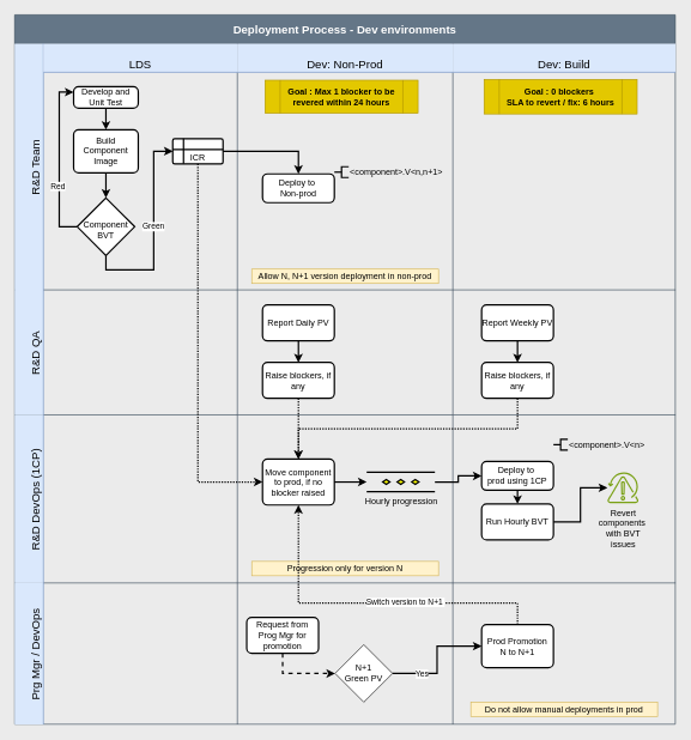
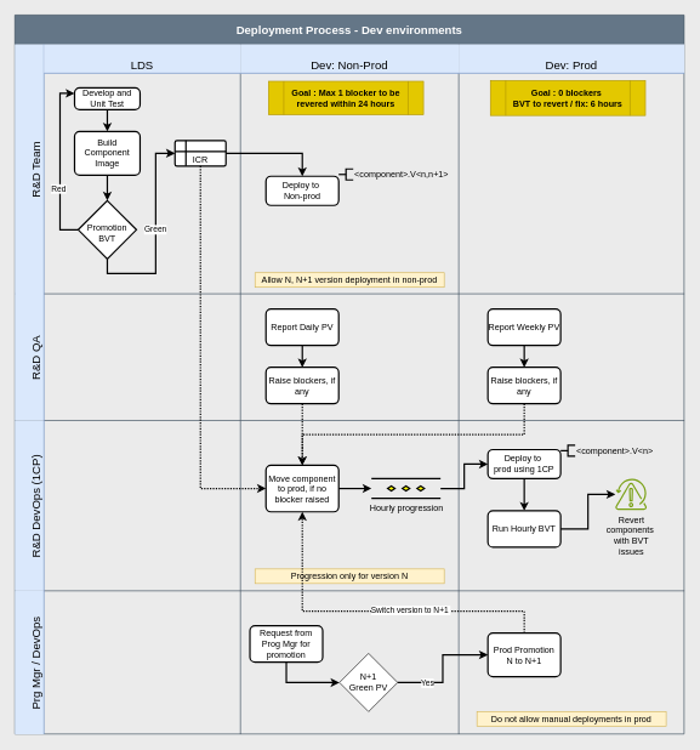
  <mxCell id="0" />
  <mxCell id="1" parent="0" />
  <mxCell id="2" value="Deployment Process - Dev environments" style="shape=table;childLayout=tableLayout;startSize=40;collapsible=0;recursiveResize=0;expand=0;fontSize=16;fontStyle=1;fillColor=#647687;fontColor=#ffffff;strokeColor=#314354;" parent="1" vertex="1"><mxGeometry x="20" y="20" width="919.626" height="987.682" as="geometry" /></mxCell>
  <mxCell id="3" value="R&amp;D Team" style="shape=tableRow;horizontal=0;swimlaneHead=0;swimlaneBody=0;top=0;left=0;strokeColor=#6c8ebf;bottom=0;right=0;dropTarget=0;fontStyle=0;fillColor=#dae8fc;points=[[0,0.5],[1,0.5]];portConstraint=eastwest;startSize=40;collapsible=0;recursiveResize=0;expand=0;fontSize=16;flipV=0;flipH=0;verticalAlign=bottom;" parent="2" vertex="1"><mxGeometry y="40" width="919.626" height="343" as="geometry" /></mxCell>
  <mxCell id="4" value="LDS" style="swimlane;swimlaneHead=0;swimlaneBody=0;fontStyle=0;strokeColor=#6c8ebf;connectable=0;fillColor=#dae8fc;startSize=40;collapsible=0;recursiveResize=0;expand=0;fontSize=16;verticalAlign=bottom;" parent="3" vertex="1"><mxGeometry x="40" width="270" height="343" as="geometry"><mxRectangle width="270" height="343" as="alternateBounds" /></mxGeometry></mxCell>
  <mxCell id="5" style="edgeStyle=orthogonalEdgeStyle;rounded=0;orthogonalLoop=1;jettySize=auto;html=1;exitX=0.5;exitY=1;exitDx=0;exitDy=0;entryX=0.5;entryY=0;entryDx=0;entryDy=0;strokeWidth=2;" parent="4" source="6" target="10" edge="1"><mxGeometry relative="1" as="geometry" /></mxCell>
  <mxCell id="6" value="Develop and Unit Test" style="rounded=1;whiteSpace=wrap;html=1;absoluteArcSize=1;arcSize=14;strokeWidth=2;" parent="4" vertex="1"><mxGeometry x="42" y="60" width="90" height="30" as="geometry" /></mxCell>
  <mxCell id="7" style="edgeStyle=orthogonalEdgeStyle;rounded=0;orthogonalLoop=1;jettySize=auto;html=1;exitX=0.5;exitY=1;exitDx=0;exitDy=0;entryX=0;entryY=0.5;entryDx=0;entryDy=0;strokeWidth=2;" parent="4" source="14" target="11" edge="1"><mxGeometry relative="1" as="geometry" /></mxCell>
  <mxCell id="8" value="Green" style="edgeLabel;html=1;align=center;verticalAlign=middle;resizable=0;points=[];" vertex="1" connectable="0" parent="7"><mxGeometry x="0.06" y="1" relative="1" as="geometry"><mxPoint as="offset" /></mxGeometry></mxCell>
  <mxCell id="9" style="edgeStyle=orthogonalEdgeStyle;rounded=0;orthogonalLoop=1;jettySize=auto;html=1;exitX=0.5;exitY=1;exitDx=0;exitDy=0;entryX=0.5;entryY=0;entryDx=0;entryDy=0;strokeWidth=2;" edge="1" parent="4" source="10" target="14"><mxGeometry relative="1" as="geometry" /></mxCell>
  <mxCell id="10" value="Build Component Image" style="rounded=1;whiteSpace=wrap;html=1;absoluteArcSize=1;arcSize=14;strokeWidth=2;" parent="4" vertex="1"><mxGeometry x="42" y="120" width="90" height="60" as="geometry" /></mxCell>
  <mxCell id="11" value="ICR" style="shape=internalStorage;whiteSpace=wrap;html=1;dx=15;dy=15;rounded=1;arcSize=8;strokeWidth=2;verticalAlign=bottom;" parent="4" vertex="1"><mxGeometry x="180" y="132.5" width="70" height="35" as="geometry" /></mxCell>
  <mxCell id="12" style="edgeStyle=orthogonalEdgeStyle;rounded=0;orthogonalLoop=1;jettySize=auto;html=1;exitX=0;exitY=0.5;exitDx=0;exitDy=0;entryX=0;entryY=0.25;entryDx=0;entryDy=0;strokeWidth=2;" edge="1" parent="4" source="14" target="6"><mxGeometry relative="1" as="geometry" /></mxCell>
  <mxCell id="13" value="Red" style="edgeLabel;html=1;align=center;verticalAlign=middle;resizable=0;points=[];" vertex="1" connectable="0" parent="12"><mxGeometry x="-0.296" y="3" relative="1" as="geometry"><mxPoint as="offset" /></mxGeometry></mxCell>
- <mxCell id="14" value="Component BVT" style="rhombus;whiteSpace=wrap;html=1;strokeWidth=2;spacingBottom=0;spacingTop=10;" vertex="1" parent="4"><mxGeometry x="47" y="215" width="80" height="80" as="geometry" /></mxCell>
+ <mxCell id="14" value="Promotion BVT" style="rhombus;whiteSpace=wrap;html=1;strokeWidth=2;spacingBottom=0;spacingTop=10;" vertex="1" parent="4"><mxGeometry x="47" y="215" width="80" height="80" as="geometry" /></mxCell>
  <mxCell id="15" value="Dev: Non-Prod" style="swimlane;swimlaneHead=0;swimlaneBody=0;fontStyle=0;strokeColor=#6c8ebf;connectable=0;fillColor=#dae8fc;startSize=40;collapsible=0;recursiveResize=0;expand=0;fontSize=16;verticalAlign=bottom;" parent="3" vertex="1"><mxGeometry x="310" width="300" height="343" as="geometry"><mxRectangle width="300" height="343" as="alternateBounds" /></mxGeometry></mxCell>
  <mxCell id="16" value="Deploy to&amp;nbsp;&lt;div&gt;Non-prod&lt;/div&gt;" style="rounded=1;whiteSpace=wrap;html=1;absoluteArcSize=1;arcSize=14;strokeWidth=2;" parent="15" vertex="1"><mxGeometry x="35" y="181.5" width="100" height="40" as="geometry" /></mxCell>
  <mxCell id="17" value="&amp;lt;component&amp;gt;.V&amp;lt;n,n+1&amp;gt;" style="strokeWidth=2;html=1;shape=mxgraph.flowchart.annotation_2;align=left;labelPosition=right;pointerEvents=1;" parent="15" vertex="1"><mxGeometry x="135" y="171.5" width="20" height="15" as="geometry" /></mxCell>
  <mxCell id="18" value="Allow N, N+1 version deployment in non-prod" style="html=1;dropTarget=0;whiteSpace=wrap;fillColor=#fff2cc;strokeColor=#d6b656;" parent="15" vertex="1"><mxGeometry x="20" y="314" width="260" height="20" as="geometry" /></mxCell>
  <mxCell id="19" value="Goal : Max 1 blocker to be revered within&amp;nbsp;&lt;span style=&quot;background-color: transparent; color: light-dark(rgb(0, 0, 0), rgb(237, 237, 237));&quot;&gt;24 hours&lt;/span&gt;" style="shape=process;whiteSpace=wrap;html=1;backgroundOutline=1;fillColor=#e3c800;strokeColor=#B09500;fontColor=#000000;fontStyle=1" vertex="1" parent="15"><mxGeometry x="38.5" y="51" width="213" height="46" as="geometry" /></mxCell>
- <mxCell id="20" value="Dev: Build" style="swimlane;swimlaneHead=0;swimlaneBody=0;fontStyle=0;strokeColor=#6c8ebf;connectable=0;fillColor=#dae8fc;startSize=40;collapsible=0;recursiveResize=0;expand=0;fontSize=16;verticalAlign=bottom;" parent="3" vertex="1"><mxGeometry x="610" width="310" height="343" as="geometry"><mxRectangle width="310" height="343" as="alternateBounds" /></mxGeometry></mxCell>
- <mxCell id="21" value="Goal : 0 blockers&amp;nbsp;&lt;div&gt;SLA to revert / fix: 6 hours&lt;/div&gt;" style="shape=process;whiteSpace=wrap;html=1;backgroundOutline=1;fillColor=#e3c800;strokeColor=#B09500;fontColor=#000000;fontStyle=1" vertex="1" parent="20"><mxGeometry x="43.5" y="50" width="213" height="48" as="geometry" /></mxCell>
+ <mxCell id="20" value="Dev: Prod" style="swimlane;swimlaneHead=0;swimlaneBody=0;fontStyle=0;strokeColor=#6c8ebf;connectable=0;fillColor=#dae8fc;startSize=40;collapsible=0;recursiveResize=0;expand=0;fontSize=16;verticalAlign=bottom;" parent="3" vertex="1"><mxGeometry x="610" width="310" height="343" as="geometry"><mxRectangle width="310" height="343" as="alternateBounds" /></mxGeometry></mxCell>
+ <mxCell id="21" value="Goal : 0 blockers&amp;nbsp;&lt;div&gt;BVT to revert / fix: 6 hours&lt;/div&gt;" style="shape=process;whiteSpace=wrap;html=1;backgroundOutline=1;fillColor=#e3c800;strokeColor=#B09500;fontColor=#000000;fontStyle=1" vertex="1" parent="20"><mxGeometry x="43.5" y="50" width="213" height="48" as="geometry" /></mxCell>
  <mxCell id="22" style="edgeStyle=orthogonalEdgeStyle;rounded=0;orthogonalLoop=1;jettySize=auto;html=1;exitX=1;exitY=0.5;exitDx=0;exitDy=0;entryX=0.5;entryY=0;entryDx=0;entryDy=0;strokeWidth=2;" parent="3" source="11" target="16" edge="1"><mxGeometry relative="1" as="geometry" /></mxCell>
  <mxCell id="23" value="R&amp;D QA" style="shape=tableRow;horizontal=0;swimlaneHead=0;swimlaneBody=0;top=0;left=0;strokeColor=#6c8ebf;bottom=0;right=0;dropTarget=0;fontStyle=0;fillColor=#dae8fc;points=[[0,0.5],[1,0.5]];portConstraint=eastwest;startSize=40;collapsible=0;recursiveResize=0;expand=0;fontSize=16;flipV=0;flipH=0;verticalAlign=bottom;" parent="2" vertex="1"><mxGeometry y="383" width="919.626" height="174" as="geometry" /></mxCell>
  <mxCell id="24" style="swimlane;swimlaneHead=0;swimlaneBody=0;fontStyle=0;connectable=0;strokeColor=#6c8ebf;fillColor=#dae8fc;startSize=0;collapsible=0;recursiveResize=0;expand=0;fontSize=16;verticalAlign=bottom;" parent="23" vertex="1"><mxGeometry x="40" width="270" height="174" as="geometry"><mxRectangle width="270" height="174" as="alternateBounds" /></mxGeometry></mxCell>
  <mxCell id="25" style="swimlane;swimlaneHead=0;swimlaneBody=0;fontStyle=0;connectable=0;strokeColor=#6c8ebf;fillColor=#dae8fc;startSize=0;collapsible=0;recursiveResize=0;expand=0;fontSize=16;verticalAlign=bottom;strokeWidth=2;" parent="23" vertex="1"><mxGeometry x="310" width="300" height="174" as="geometry"><mxRectangle width="300" height="174" as="alternateBounds" /></mxGeometry></mxCell>
  <mxCell id="26" style="edgeStyle=orthogonalEdgeStyle;rounded=0;orthogonalLoop=1;jettySize=auto;html=1;exitX=0.5;exitY=1;exitDx=0;exitDy=0;entryX=0.5;entryY=0;entryDx=0;entryDy=0;strokeWidth=2;" parent="25" source="27" target="28" edge="1"><mxGeometry relative="1" as="geometry" /></mxCell>
  <mxCell id="27" value="Report Daily PV" style="rounded=1;whiteSpace=wrap;html=1;absoluteArcSize=1;arcSize=14;strokeWidth=2;" parent="25" vertex="1"><mxGeometry x="35" y="21" width="100" height="50" as="geometry" /></mxCell>
  <mxCell id="28" value="Raise blockers, if any" style="rounded=1;whiteSpace=wrap;html=1;absoluteArcSize=1;arcSize=14;strokeWidth=2;" parent="25" vertex="1"><mxGeometry x="35" y="101" width="100" height="50" as="geometry" /></mxCell>
  <mxCell id="29" style="swimlane;swimlaneHead=0;swimlaneBody=0;fontStyle=0;connectable=0;strokeColor=#6c8ebf;fillColor=#dae8fc;startSize=0;collapsible=0;recursiveResize=0;expand=0;fontSize=16;verticalAlign=bottom;strokeWidth=2;" parent="23" vertex="1"><mxGeometry x="610" width="310" height="174" as="geometry"><mxRectangle width="310" height="174" as="alternateBounds" /></mxGeometry></mxCell>
  <mxCell id="30" style="edgeStyle=orthogonalEdgeStyle;rounded=0;orthogonalLoop=1;jettySize=auto;html=1;exitX=0.5;exitY=1;exitDx=0;exitDy=0;entryX=0.5;entryY=0;entryDx=0;entryDy=0;strokeWidth=2;" parent="29" source="31" target="32" edge="1"><mxGeometry relative="1" as="geometry" /></mxCell>
  <mxCell id="31" value="Report Weekly PV" style="rounded=1;whiteSpace=wrap;html=1;absoluteArcSize=1;arcSize=14;strokeWidth=2;" parent="29" vertex="1"><mxGeometry x="40" y="21" width="100" height="50" as="geometry" /></mxCell>
  <mxCell id="32" value="Raise blockers, if any" style="rounded=1;whiteSpace=wrap;html=1;absoluteArcSize=1;arcSize=14;strokeWidth=2;" parent="29" vertex="1"><mxGeometry x="40" y="101" width="100" height="50" as="geometry" /></mxCell>
  <mxCell id="33" value="R&amp;D DevOps (1CP)" style="shape=tableRow;horizontal=0;swimlaneHead=0;swimlaneBody=0;top=0;left=0;strokeColor=#6c8ebf;bottom=0;right=0;dropTarget=0;fontStyle=0;fillColor=#dae8fc;points=[[0,0.5],[1,0.5]];portConstraint=eastwest;startSize=40;collapsible=0;recursiveResize=0;expand=0;fontSize=16;flipV=0;flipH=0;verticalAlign=bottom;" parent="2" vertex="1"><mxGeometry y="557" width="919.626" height="234" as="geometry" /></mxCell>
  <mxCell id="34" style="swimlane;swimlaneHead=0;swimlaneBody=0;fontStyle=0;connectable=0;strokeColor=#6c8ebf;fillColor=#dae8fc;startSize=0;collapsible=0;recursiveResize=0;expand=0;fontSize=16;verticalAlign=bottom;" parent="33" vertex="1"><mxGeometry x="40" width="270" height="234" as="geometry"><mxRectangle width="270" height="234" as="alternateBounds" /></mxGeometry></mxCell>
  <mxCell id="35" value="" style="swimlane;swimlaneHead=0;swimlaneBody=0;fontStyle=0;connectable=0;strokeColor=#6c8ebf;fillColor=#dae8fc;startSize=0;collapsible=0;recursiveResize=0;expand=0;fontSize=16;verticalAlign=bottom;" parent="33" vertex="1"><mxGeometry x="310" width="300" height="234" as="geometry"><mxRectangle width="300" height="234" as="alternateBounds" /></mxGeometry></mxCell>
  <mxCell id="36" value="Move component to prod, if no blocker raised" style="rounded=1;whiteSpace=wrap;html=1;absoluteArcSize=1;arcSize=14;strokeWidth=2;" parent="35" vertex="1"><mxGeometry x="35" y="61.5" width="100" height="64" as="geometry" /></mxCell>
  <mxCell id="37" value="" style="edgeStyle=orthogonalEdgeStyle;rounded=0;orthogonalLoop=1;jettySize=auto;html=1;exitX=1;exitY=0.5;exitDx=0;exitDy=0;entryX=0;entryY=0.5;entryDx=0;entryDy=0;strokeWidth=2;" parent="35" source="36" target="38" edge="1"><mxGeometry relative="1" as="geometry"><mxPoint x="525" y="597" as="sourcePoint" /><mxPoint x="710" y="597" as="targetPoint" /></mxGeometry></mxCell>
  <mxCell id="38" value="Hourly progression" style="verticalLabelPosition=bottom;verticalAlign=top;html=1;shape=mxgraph.flowchart.parallel_mode;pointerEvents=1;strokeWidth=2;" parent="35" vertex="1"><mxGeometry x="180" y="80" width="95" height="27" as="geometry" /></mxCell>
  <mxCell id="39" value="Progression only for version N" style="html=1;dropTarget=0;whiteSpace=wrap;fillColor=#fff2cc;strokeColor=#d6b656;" parent="35" vertex="1"><mxGeometry x="20" y="204" width="260" height="20" as="geometry" /></mxCell>
  <mxCell id="40" value="" style="swimlane;swimlaneHead=0;swimlaneBody=0;fontStyle=0;connectable=0;strokeColor=#6c8ebf;fillColor=#dae8fc;startSize=0;collapsible=0;recursiveResize=0;expand=0;fontSize=16;verticalAlign=bottom;" parent="33" vertex="1"><mxGeometry x="610" width="310" height="234" as="geometry"><mxRectangle width="310" height="234" as="alternateBounds" /></mxGeometry></mxCell>
  <mxCell id="41" style="edgeStyle=none;rounded=0;orthogonalLoop=1;jettySize=auto;html=1;exitX=0.5;exitY=1;exitDx=0;exitDy=0;entryX=0.5;entryY=0;entryDx=0;entryDy=0;strokeWidth=2;" parent="40" source="42" target="44" edge="1"><mxGeometry relative="1" as="geometry" /></mxCell>
- <mxCell id="42" value="Deploy to&amp;nbsp;&lt;div&gt;prod using 1CP&lt;/div&gt;" style="rounded=1;whiteSpace=wrap;html=1;absoluteArcSize=1;arcSize=14;strokeWidth=2;" parent="40" vertex="1"><mxGeometry x="40" y="65" width="100" height="40" as="geometry" /></mxCell>
+ <mxCell id="42" value="Deploy to&amp;nbsp;&lt;div&gt;prod using 1CP&lt;/div&gt;" style="rounded=1;whiteSpace=wrap;html=1;absoluteArcSize=1;arcSize=14;strokeWidth=2;" parent="40" vertex="1"><mxGeometry x="40" y="40" width="100" height="40" as="geometry" /></mxCell>
  <mxCell id="43" value="&amp;lt;component&amp;gt;.V&amp;lt;n&amp;gt;" style="strokeWidth=2;html=1;shape=mxgraph.flowchart.annotation_2;align=left;labelPosition=right;pointerEvents=1;" parent="40" vertex="1"><mxGeometry x="140" y="34" width="20" height="15" as="geometry" /></mxCell>
  <mxCell id="44" value="Run Hourly BVT" style="rounded=1;whiteSpace=wrap;html=1;absoluteArcSize=1;arcSize=14;strokeWidth=2;" parent="40" vertex="1"><mxGeometry x="40" y="124" width="100" height="50" as="geometry" /></mxCell>
  <mxCell id="45" style="edgeStyle=none;rounded=0;orthogonalLoop=1;jettySize=auto;html=1;exitX=1;exitY=0.5;exitDx=0;exitDy=0;exitPerimeter=0;" parent="40" source="43" target="43" edge="1"><mxGeometry relative="1" as="geometry" /></mxCell>
  <mxCell id="46" value="" style="edgeStyle=orthogonalEdgeStyle;rounded=0;orthogonalLoop=1;jettySize=auto;html=1;entryX=1;entryY=0.5;entryDx=0;entryDy=0;strokeWidth=2;startArrow=classic;startFill=1;endArrow=none;" edge="1" parent="40" source="47" target="44"><mxGeometry relative="1" as="geometry" /></mxCell>
  <mxCell id="47" value="&lt;span style=&quot;color: rgb(0, 0, 0); text-wrap-mode: wrap;&quot;&gt;Revert components&amp;nbsp;&lt;/span&gt;&lt;div&gt;&lt;span style=&quot;color: rgb(0, 0, 0); text-wrap-mode: wrap;&quot;&gt;with BVT issues&lt;/span&gt;&lt;/div&gt;" style="sketch=0;outlineConnect=0;fontColor=#232F3E;gradientColor=none;fillColor=#7AA116;strokeColor=none;dashed=0;verticalLabelPosition=bottom;verticalAlign=top;align=center;html=1;fontSize=12;fontStyle=0;aspect=fixed;pointerEvents=1;shape=mxgraph.aws4.backup_recovery_point_objective;" vertex="1" parent="40"><mxGeometry x="215" y="80" width="43.56" height="43" as="geometry" /></mxCell>
  <mxCell id="48" style="edgeStyle=orthogonalEdgeStyle;rounded=0;orthogonalLoop=1;jettySize=auto;html=1;exitX=1;exitY=0.5;exitDx=0;exitDy=0;entryX=0;entryY=0.5;entryDx=0;entryDy=0;strokeWidth=2;" parent="33" source="38" target="42" edge="1"><mxGeometry relative="1" as="geometry"><mxPoint x="430" y="249" as="targetPoint" /></mxGeometry></mxCell>
  <mxCell id="49" value="Prg Mgr / DevOps" style="shape=tableRow;horizontal=0;swimlaneHead=0;swimlaneBody=0;top=0;left=0;strokeColor=#6c8ebf;bottom=0;right=0;dropTarget=0;fontStyle=0;fillColor=#dae8fc;points=[[0,0.5],[1,0.5]];portConstraint=eastwest;startSize=40;collapsible=0;recursiveResize=0;expand=0;fontSize=16;flipV=0;flipH=0;verticalAlign=bottom;" parent="2" vertex="1"><mxGeometry y="791" width="919.626" height="197" as="geometry" /></mxCell>
  <mxCell id="50" style="swimlane;swimlaneHead=0;swimlaneBody=0;fontStyle=0;connectable=0;strokeColor=#6c8ebf;fillColor=#dae8fc;startSize=0;collapsible=0;recursiveResize=0;expand=0;fontSize=16;verticalAlign=bottom;" parent="49" vertex="1"><mxGeometry x="40" width="270" height="197" as="geometry"><mxRectangle width="270" height="197" as="alternateBounds" /></mxGeometry></mxCell>
  <mxCell id="51" value="" style="swimlane;swimlaneHead=0;swimlaneBody=0;fontStyle=0;connectable=0;strokeColor=#6c8ebf;fillColor=#dae8fc;startSize=0;collapsible=0;recursiveResize=0;expand=0;fontSize=16;verticalAlign=bottom;" parent="49" vertex="1"><mxGeometry x="310" width="300" height="197" as="geometry"><mxRectangle width="300" height="197" as="alternateBounds" /></mxGeometry></mxCell>
  <mxCell id="52" value="N+1&lt;div&gt;Green PV&lt;/div&gt;" style="rhombus;whiteSpace=wrap;html=1;" parent="51" vertex="1"><mxGeometry x="136" y="86" width="80" height="80" as="geometry" /></mxCell>
- <mxCell id="53" style="edgeStyle=orthogonalEdgeStyle;rounded=0;orthogonalLoop=1;jettySize=auto;html=1;exitX=0.5;exitY=1;exitDx=0;exitDy=0;entryX=0;entryY=0.5;entryDx=0;entryDy=0;strokeWidth=2;dashed=1;" parent="51" source="54" target="52" edge="1"><mxGeometry relative="1" as="geometry" /></mxCell>
+ <mxCell id="53" style="edgeStyle=orthogonalEdgeStyle;rounded=0;orthogonalLoop=1;jettySize=auto;html=1;exitX=0.5;exitY=1;exitDx=0;exitDy=0;entryX=0;entryY=0.5;entryDx=0;entryDy=0;strokeWidth=2;" parent="51" source="54" target="52" edge="1"><mxGeometry relative="1" as="geometry" /></mxCell>
  <mxCell id="54" value="Request from Prog Mgr for promotion" style="rounded=1;whiteSpace=wrap;html=1;absoluteArcSize=1;arcSize=14;strokeWidth=2;" parent="51" vertex="1"><mxGeometry x="13" y="48" width="100" height="50" as="geometry" /></mxCell>
  <mxCell id="55" value="" style="swimlane;swimlaneHead=0;swimlaneBody=0;fontStyle=0;connectable=0;strokeColor=#6c8ebf;fillColor=#dae8fc;startSize=0;collapsible=0;recursiveResize=0;expand=0;fontSize=16;verticalAlign=bottom;" parent="49" vertex="1"><mxGeometry x="610" width="310" height="197" as="geometry"><mxRectangle width="310" height="197" as="alternateBounds" /></mxGeometry></mxCell>
  <mxCell id="56" value="Prod Promotion&lt;div&gt;N to N+1&lt;/div&gt;" style="rounded=1;whiteSpace=wrap;html=1;absoluteArcSize=1;arcSize=14;strokeWidth=2;" parent="55" vertex="1"><mxGeometry x="40" y="58" width="100" height="60" as="geometry" /></mxCell>
  <mxCell id="57" value="Do not allow manual deployments in prod" style="html=1;dropTarget=0;whiteSpace=wrap;fillColor=#fff2cc;strokeColor=#d6b656;" parent="55" vertex="1"><mxGeometry x="25" y="166" width="260" height="20" as="geometry" /></mxCell>
  <mxCell id="58" style="edgeStyle=orthogonalEdgeStyle;rounded=0;orthogonalLoop=1;jettySize=auto;html=1;exitX=1;exitY=0.5;exitDx=0;exitDy=0;entryX=0;entryY=0.5;entryDx=0;entryDy=0;strokeWidth=2;" parent="49" source="52" target="56" edge="1"><mxGeometry relative="1" as="geometry" /></mxCell>
  <mxCell id="59" value="Yes" style="edgeLabel;html=1;align=center;verticalAlign=middle;resizable=0;points=[];" parent="58" vertex="1" connectable="0"><mxGeometry x="-0.273" y="-2" relative="1" as="geometry"><mxPoint x="-19" y="-2" as="offset" /></mxGeometry></mxCell>
  <mxCell id="60" style="edgeStyle=orthogonalEdgeStyle;rounded=0;orthogonalLoop=1;jettySize=auto;html=1;exitX=0.5;exitY=1;exitDx=0;exitDy=0;entryX=0;entryY=0.5;entryDx=0;entryDy=0;strokeWidth=2;dashed=1;dashPattern=1 1;" parent="2" source="11" target="36" edge="1"><mxGeometry relative="1" as="geometry" /></mxCell>
  <mxCell id="61" style="edgeStyle=orthogonalEdgeStyle;rounded=0;orthogonalLoop=1;jettySize=auto;html=1;exitX=0.5;exitY=1;exitDx=0;exitDy=0;entryX=0.5;entryY=0;entryDx=0;entryDy=0;strokeWidth=2;dashed=1;dashPattern=1 1;" edge="1" parent="2" source="28" target="36"><mxGeometry relative="1" as="geometry"><mxPoint x="265" y="218" as="sourcePoint" /><mxPoint x="355" y="650" as="targetPoint" /></mxGeometry></mxCell>
  <mxCell id="62" style="edgeStyle=orthogonalEdgeStyle;rounded=0;orthogonalLoop=1;jettySize=auto;html=1;strokeWidth=2;dashed=1;dashPattern=1 1;exitX=0.5;exitY=1;exitDx=0;exitDy=0;entryX=0.5;entryY=0;entryDx=0;entryDy=0;" edge="1" parent="2" source="32" target="36"><mxGeometry relative="1" as="geometry"><mxPoint x="531" y="559" as="sourcePoint" /><mxPoint x="457" y="623" as="targetPoint" /></mxGeometry></mxCell>
  <mxCell id="63" style="edgeStyle=orthogonalEdgeStyle;rounded=0;orthogonalLoop=1;jettySize=auto;html=1;exitX=0.5;exitY=0;exitDx=0;exitDy=0;entryX=0.5;entryY=1;entryDx=0;entryDy=0;strokeWidth=2;dashed=1;dashPattern=1 1;" edge="1" parent="2" source="56" target="36"><mxGeometry relative="1" as="geometry"><mxPoint x="265" y="218" as="sourcePoint" /><mxPoint x="355" y="683" as="targetPoint" /><Array as="points"><mxPoint x="700" y="819" /><mxPoint x="395" y="819" /></Array></mxGeometry></mxCell>
  <mxCell id="64" value="Switch version to N+1&amp;nbsp;" style="edgeLabel;html=1;align=center;verticalAlign=middle;resizable=0;points=[];" vertex="1" connectable="0" parent="63"><mxGeometry x="-0.26" relative="1" as="geometry"><mxPoint x="-13" y="-2" as="offset" /></mxGeometry></mxCell>
